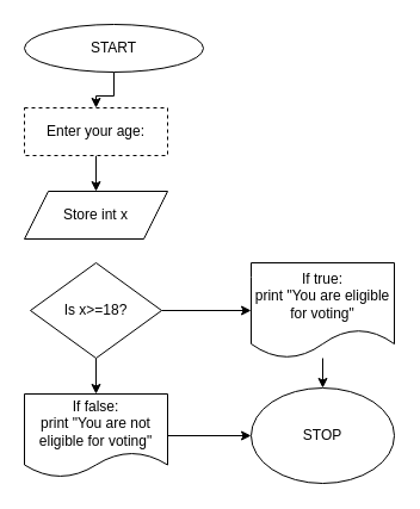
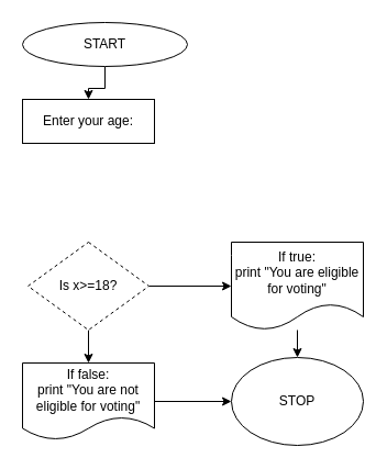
  <mxCell id="0" />
  <mxCell id="1" parent="0" />
  <mxCell id="2" value="" style="edgeStyle=orthogonalEdgeStyle;rounded=0;orthogonalLoop=1;jettySize=auto;html=1;" edge="1" parent="1" source="3" target="5"><mxGeometry relative="1" as="geometry" /></mxCell>
  <mxCell id="3" value="START" style="ellipse;whiteSpace=wrap;html=1;" vertex="1" parent="1"><mxGeometry x="20" y="20" width="150" height="40" as="geometry" /></mxCell>
- <mxCell id="4" value="" style="edgeStyle=orthogonalEdgeStyle;rounded=0;orthogonalLoop=1;jettySize=auto;html=1;" edge="1" parent="1" source="5" target="6"><mxGeometry relative="1" as="geometry" /></mxCell>
- <mxCell id="5" value="Enter your age: " style="whiteSpace=wrap;html=1;dashed=1;" vertex="1" parent="1"><mxGeometry x="20" y="90" width="120" height="40" as="geometry" /></mxCell>
- <mxCell id="6" value="Store int x" style="shape=parallelogram;perimeter=parallelogramPerimeter;whiteSpace=wrap;html=1;fixedSize=1;" vertex="1" parent="1"><mxGeometry x="20" y="160" width="120" height="40" as="geometry" /></mxCell>
+ <mxCell id="5" value="Enter your age: " style="whiteSpace=wrap;html=1;" vertex="1" parent="1"><mxGeometry x="20" y="90" width="120" height="40" as="geometry" /></mxCell>
  <mxCell id="7" value="" style="edgeStyle=orthogonalEdgeStyle;rounded=0;orthogonalLoop=1;jettySize=auto;html=1;" edge="1" parent="1" source="9" target="11"><mxGeometry relative="1" as="geometry" /></mxCell>
  <mxCell id="8" value="" style="edgeStyle=orthogonalEdgeStyle;rounded=0;orthogonalLoop=1;jettySize=auto;html=1;" edge="1" parent="1" source="9" target="13"><mxGeometry relative="1" as="geometry" /></mxCell>
- <mxCell id="9" value="Is x&amp;gt;=18?" style="rhombus;whiteSpace=wrap;html=1;" vertex="1" parent="1"><mxGeometry x="25" y="220" width="110" height="80" as="geometry" /></mxCell>
+ <mxCell id="9" value="Is x&amp;gt;=18?" style="rhombus;whiteSpace=wrap;html=1;dashed=1;" vertex="1" parent="1"><mxGeometry x="25" y="220" width="110" height="80" as="geometry" /></mxCell>
  <mxCell id="10" value="" style="edgeStyle=orthogonalEdgeStyle;rounded=0;orthogonalLoop=1;jettySize=auto;html=1;" edge="1" parent="1" source="11" target="14"><mxGeometry relative="1" as="geometry" /></mxCell>
  <mxCell id="11" value="&lt;div&gt;If true:&lt;/div&gt;&lt;div&gt;print &quot;You are eligible for voting&quot;&lt;br&gt;&lt;/div&gt;" style="shape=document;whiteSpace=wrap;html=1;boundedLbl=1;" vertex="1" parent="1"><mxGeometry x="210" y="220" width="120" height="80" as="geometry" /></mxCell>
  <mxCell id="12" value="" style="edgeStyle=orthogonalEdgeStyle;rounded=0;orthogonalLoop=1;jettySize=auto;html=1;" edge="1" parent="1" source="13" target="14"><mxGeometry relative="1" as="geometry" /></mxCell>
  <mxCell id="13" value="&lt;div&gt;If false:&lt;/div&gt;&lt;div&gt;print &quot;You are not eligible for voting&quot;&lt;br&gt;&lt;/div&gt;" style="shape=document;whiteSpace=wrap;html=1;boundedLbl=1;" vertex="1" parent="1"><mxGeometry x="20" y="330" width="120" height="70" as="geometry" /></mxCell>
  <mxCell id="14" value="STOP" style="ellipse;whiteSpace=wrap;html=1;" vertex="1" parent="1"><mxGeometry x="210" y="325" width="120" height="80" as="geometry" /></mxCell>
